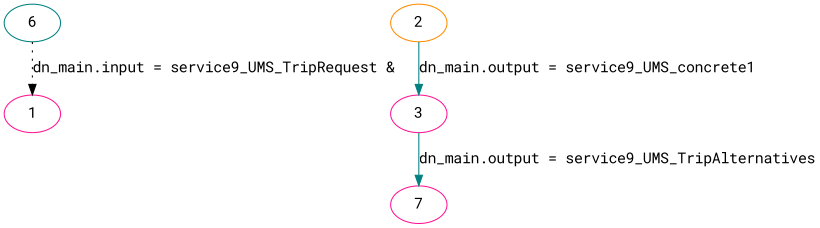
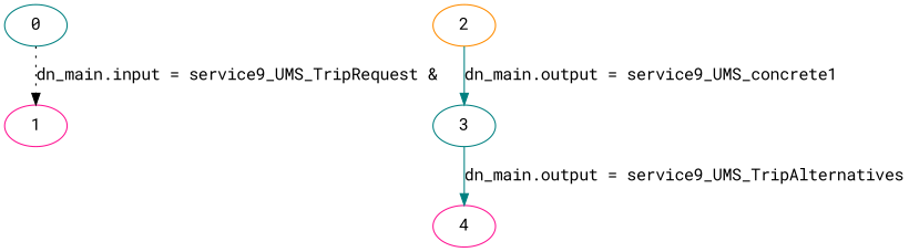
  digraph {
    fontname="Roboto Mono"
    node [color=deeppink fontname="Roboto Mono"]
    edge [color=teal fontname="Roboto Mono"]
    1
-   0 [color=teal label=6]
+   0 [color=teal]
    2 [color=darkorange]
-   3
-   4 [label=7]
+   3 [color=teal]
+   4
    0 -> 1 [color=black label="dn_main.input = service9_UMS_TripRequest &\n" style=dotted]
    2 -> 3 [label="dn_main.output = service9_UMS_concrete1"]
    3 -> 4 [label="dn_main.output = service9_UMS_TripAlternatives"]
  }
